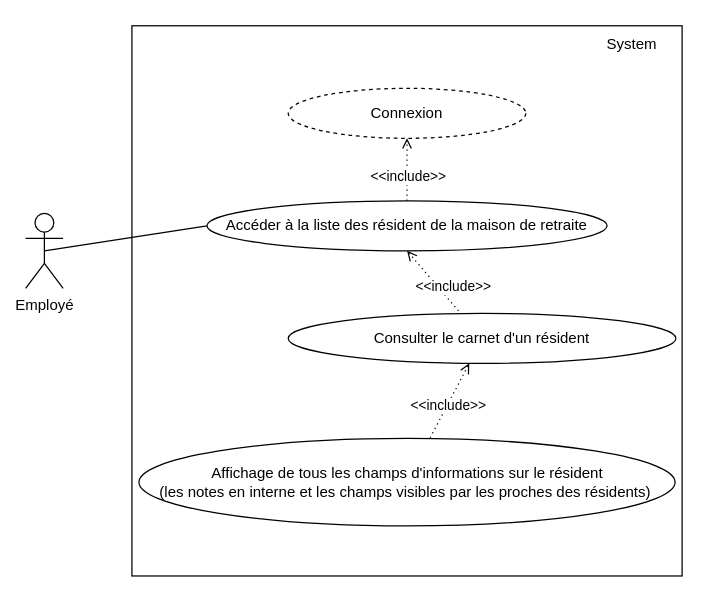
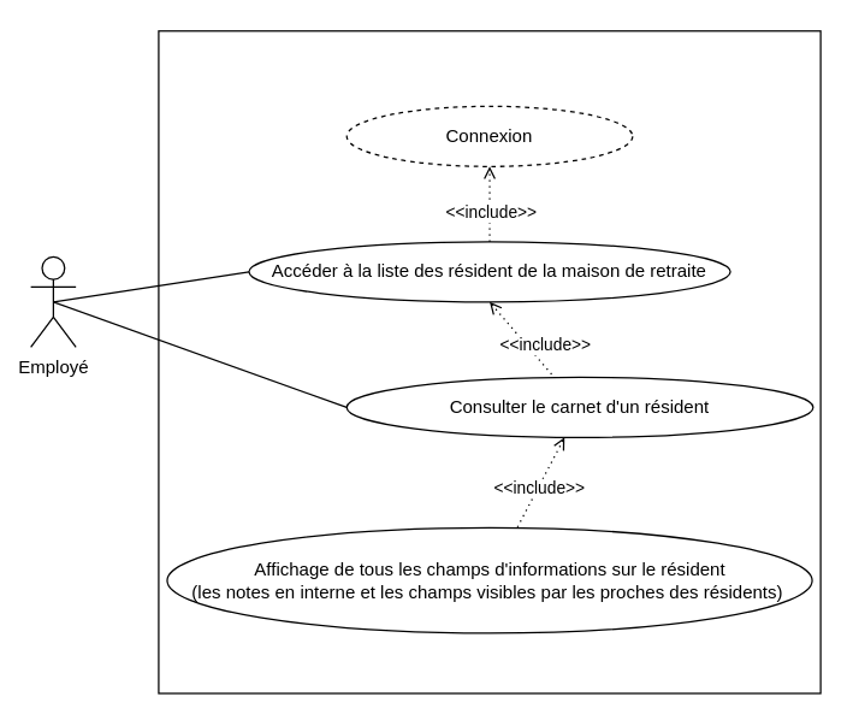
  <mxCell id="0" />
  <mxCell id="1" parent="0" />
  <mxCell id="2" value="" style="whiteSpace=wrap;html=1;aspect=fixed;" vertex="1" parent="1"><mxGeometry x="105" y="20" width="440" height="440" as="geometry" /></mxCell>
- <mxCell id="3" value="System" style="text;html=1;strokeColor=none;fillColor=none;align=center;verticalAlign=middle;whiteSpace=wrap;rounded=0;" vertex="1" parent="1"><mxGeometry x="475" y="20" width="60" height="30" as="geometry" /></mxCell>
  <mxCell id="4" value="Employé" style="shape=umlActor;verticalLabelPosition=bottom;verticalAlign=top;html=1;outlineConnect=0;" vertex="1" parent="1"><mxGeometry x="20" y="170" width="30" height="60" as="geometry" /></mxCell>
  <mxCell id="5" value="Connexion" style="ellipse;whiteSpace=wrap;html=1;dashed=1;" vertex="1" parent="1"><mxGeometry x="230.01" y="70" width="190" height="40" as="geometry" /></mxCell>
  <mxCell id="6" value="Consulter le carnet d'un résident" style="ellipse;whiteSpace=wrap;html=1;" vertex="1" parent="1"><mxGeometry x="230.01" y="250" width="310" height="40" as="geometry" /></mxCell>
  <mxCell id="7" value="Accéder à la liste des résident de la maison de retraite" style="ellipse;whiteSpace=wrap;html=1;" vertex="1" parent="1"><mxGeometry x="165.01" y="160" width="320" height="40" as="geometry" /></mxCell>
  <mxCell id="8" value="Affichage de tous les champs d'informations sur le résident&lt;br&gt;(les notes en interne et les champs visibles par les proches des résidents)&amp;nbsp;" style="ellipse;whiteSpace=wrap;html=1;" vertex="1" parent="1"><mxGeometry x="110.63" y="350" width="428.75" height="70" as="geometry" /></mxCell>
  <mxCell id="9" value="" style="endArrow=none;html=1;rounded=0;exitX=0.5;exitY=0.5;exitDx=0;exitDy=0;exitPerimeter=0;entryX=0;entryY=0.5;entryDx=0;entryDy=0;" edge="1" parent="1" source="4" target="7"><mxGeometry width="50" height="50" relative="1" as="geometry"><mxPoint x="295" y="180" as="sourcePoint" /><mxPoint x="345" y="130" as="targetPoint" /></mxGeometry></mxCell>
+ <mxCell id="10" value="" style="endArrow=none;html=1;rounded=0;exitX=0.5;exitY=0.5;exitDx=0;exitDy=0;exitPerimeter=0;entryX=0;entryY=0.5;entryDx=0;entryDy=0;" edge="1" parent="1" source="4" target="6"><mxGeometry width="50" height="50" relative="1" as="geometry"><mxPoint x="295" y="180" as="sourcePoint" /><mxPoint x="345" y="130" as="targetPoint" /></mxGeometry></mxCell>
  <mxCell id="11" value="" style="endArrow=open;dashed=1;html=1;dashPattern=1 3;strokeWidth=1;rounded=0;entryX=0.5;entryY=1;entryDx=0;entryDy=0;exitX=0.5;exitY=0;exitDx=0;exitDy=0;startArrow=none;startFill=0;endFill=0;" edge="1" parent="1" source="7" target="5"><mxGeometry width="50" height="50" relative="1" as="geometry"><mxPoint x="295" y="180" as="sourcePoint" /><mxPoint x="345" y="130" as="targetPoint" /></mxGeometry></mxCell>
  <mxCell id="12" value="&amp;lt;&amp;lt;include&amp;gt;&amp;gt;" style="edgeLabel;html=1;align=center;verticalAlign=middle;resizable=0;points=[];" vertex="1" connectable="0" parent="11"><mxGeometry x="0.44" y="-2" relative="1" as="geometry"><mxPoint x="-2" y="16" as="offset" /></mxGeometry></mxCell>
  <mxCell id="13" value="" style="endArrow=none;dashed=1;html=1;dashPattern=1 3;strokeWidth=1;rounded=0;exitX=0.5;exitY=1;exitDx=0;exitDy=0;startArrow=open;startFill=0;endFill=0;" edge="1" parent="1" source="7" target="6"><mxGeometry width="50" height="50" relative="1" as="geometry"><mxPoint x="310" y="170" as="sourcePoint" /><mxPoint x="310" y="120" as="targetPoint" /></mxGeometry></mxCell>
  <mxCell id="14" value="&amp;lt;&amp;lt;include&amp;gt;&amp;gt;" style="edgeLabel;html=1;align=center;verticalAlign=middle;resizable=0;points=[];" vertex="1" connectable="0" parent="13"><mxGeometry x="0.44" y="-2" relative="1" as="geometry"><mxPoint x="7" y="-9" as="offset" /></mxGeometry></mxCell>
  <mxCell id="15" value="" style="endArrow=none;dashed=1;html=1;dashPattern=1 3;strokeWidth=1;rounded=0;startArrow=open;startFill=0;endFill=0;" edge="1" parent="1" source="6" target="8"><mxGeometry width="50" height="50" relative="1" as="geometry"><mxPoint x="300" y="280" as="sourcePoint" /><mxPoint x="310" y="260" as="targetPoint" /></mxGeometry></mxCell>
  <mxCell id="16" value="&amp;lt;&amp;lt;include&amp;gt;&amp;gt;" style="edgeLabel;html=1;align=center;verticalAlign=middle;resizable=0;points=[];" vertex="1" connectable="0" parent="15"><mxGeometry x="0.44" y="-2" relative="1" as="geometry"><mxPoint x="7" y="-9" as="offset" /></mxGeometry></mxCell>
